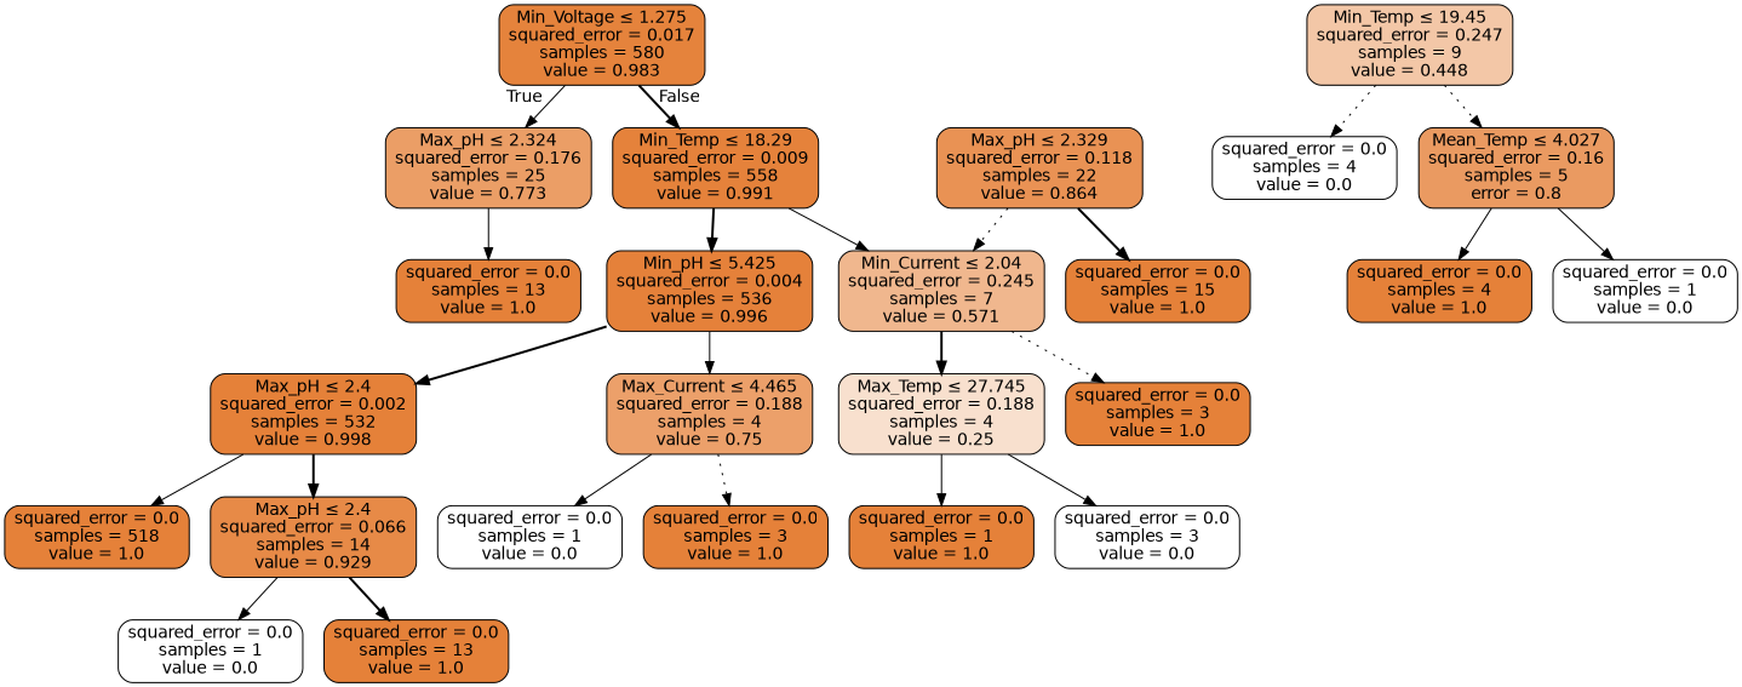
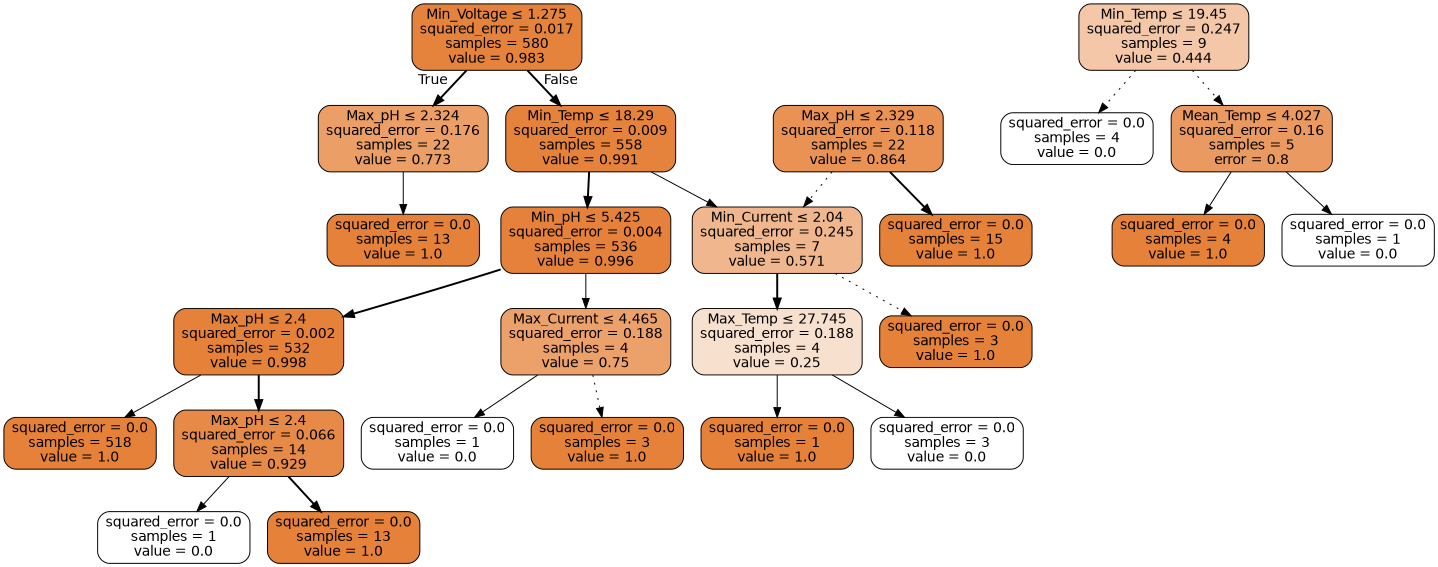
  digraph {
    node [color=black fillcolor="#e58139" fontname=helvetica shape=box style="filled, rounded"]
    edge [fontname=helvetica style=solid]
    n1 [fillcolor="#e5833c" label=<Min_Voltage &le; 1.275<br/>squared_error = 0.017<br/>samples = 580<br/>value = 0.983>]
-   n2 [fillcolor="#eb9e66" label=<Max_pH &le; 2.324<br/>squared_error = 0.176<br/>samples = 25<br/>value = 0.773>]
+   n2 [fillcolor="#eb9e66" label=<Max_pH &le; 2.324<br/>squared_error = 0.176<br/>samples = 22<br/>value = 0.773>]
    n3 [fillcolor="#e5823b" label=<Min_Temp &le; 18.29<br/>squared_error = 0.009<br/>samples = 558<br/>value = 0.991>]
    n4 [label=<squared_error = 0.0<br/>samples = 13<br/>value = 1.0>]
    n5 [fillcolor="#e5813a" label=<Min_pH &le; 5.425<br/>squared_error = 0.004<br/>samples = 536<br/>value = 0.996>]
    n6 [fillcolor="#f0b78e" label=<Min_Current &le; 2.04<br/>squared_error = 0.245<br/>samples = 7<br/>value = 0.571>]
-   n7 [fillcolor="#f3c7a7" label=<Min_Temp &le; 19.45<br/>squared_error = 0.247<br/>samples = 9<br/>value = 0.448>]
+   n7 [fillcolor="#f3c7a7" label=<Min_Temp &le; 19.45<br/>squared_error = 0.247<br/>samples = 9<br/>value = 0.444>]
    n8 [fillcolor="#ffffff" label=<squared_error = 0.0<br/>samples = 4<br/>value = 0.0>]
    n9 [fillcolor="#ea9a61" label=<Mean_Temp &le; 4.027<br/>squared_error = 0.16<br/>samples = 5<br/>error = 0.8>]
    n10 [label=<squared_error = 0.0<br/>samples = 4<br/>value = 1.0>]
    n11 [fillcolor="#ffffff" label=<squared_error = 0.0<br/>samples = 1<br/>value = 0.0>]
    n12 [fillcolor="#e99254" label=<Max_pH &le; 2.329<br/>squared_error = 0.118<br/>samples = 22<br/>value = 0.864>]
    n13 [label=<squared_error = 0.0<br/>samples = 15<br/>value = 1.0>]
    n14 [label=<Max_pH &le; 2.4<br/>squared_error = 0.002<br/>samples = 532<br/>value = 0.998>]
    n15 [fillcolor="#eca06a" label=<Max_Current &le; 4.465<br/>squared_error = 0.188<br/>samples = 4<br/>value = 0.75>]
    n16 [fillcolor="#f8e0ce" label=<Max_Temp &le; 27.745<br/>squared_error = 0.188<br/>samples = 4<br/>value = 0.25>]
    n17 [label=<squared_error = 0.0<br/>samples = 3<br/>value = 1.0>]
    n18 [label=<squared_error = 0.0<br/>samples = 1<br/>value = 1.0>]
    n19 [fillcolor="#ffffff" label=<squared_error = 0.0<br/>samples = 3<br/>value = 0.0>]
    n20 [label=<squared_error = 0.0<br/>samples = 518<br/>value = 1.0>]
    n21 [fillcolor="#e78a47" label=<Max_pH &le; 2.4<br/>squared_error = 0.066<br/>samples = 14<br/>value = 0.929>]
    n22 [fillcolor="#ffffff" label=<squared_error = 0.0<br/>samples = 1<br/>value = 0.0>]
    n23 [label=<squared_error = 0.0<br/>samples = 3<br/>value = 1.0>]
    n24 [fillcolor="#ffffff" label=<squared_error = 0.0<br/>samples = 1<br/>value = 0.0>]
    n25 [label=<squared_error = 0.0<br/>samples = 13<br/>value = 1.0>]
-   n1 -> n2 [headlabel=True labelangle=45 labeldistance=2.5]
+   n1 -> n2 [headlabel=True labelangle=45 labeldistance=2.5 style=bold]
    n1 -> n3 [headlabel=False labelangle=-45 labeldistance=2.5 style=bold]
    n2 -> n4
    n3 -> n5 [style=bold]
    n3 -> n6
    n5 -> n14 [style=bold]
    n5 -> n15
    n6 -> n16 [style=bold]
    n6 -> n17 [style=dotted]
    n7 -> n8 [style=dotted]
    n7 -> n9 [style=dotted]
    n9 -> n10
    n9 -> n11
    n12 -> n6 [style=dotted]
    n12 -> n13 [style=bold]
    n14 -> n20
    n14 -> n21 [style=bold]
    n15 -> n22
    n15 -> n23 [style=dotted]
    n16 -> n18
    n16 -> n19
    n21 -> n24
    n21 -> n25 [style=bold]
  }
